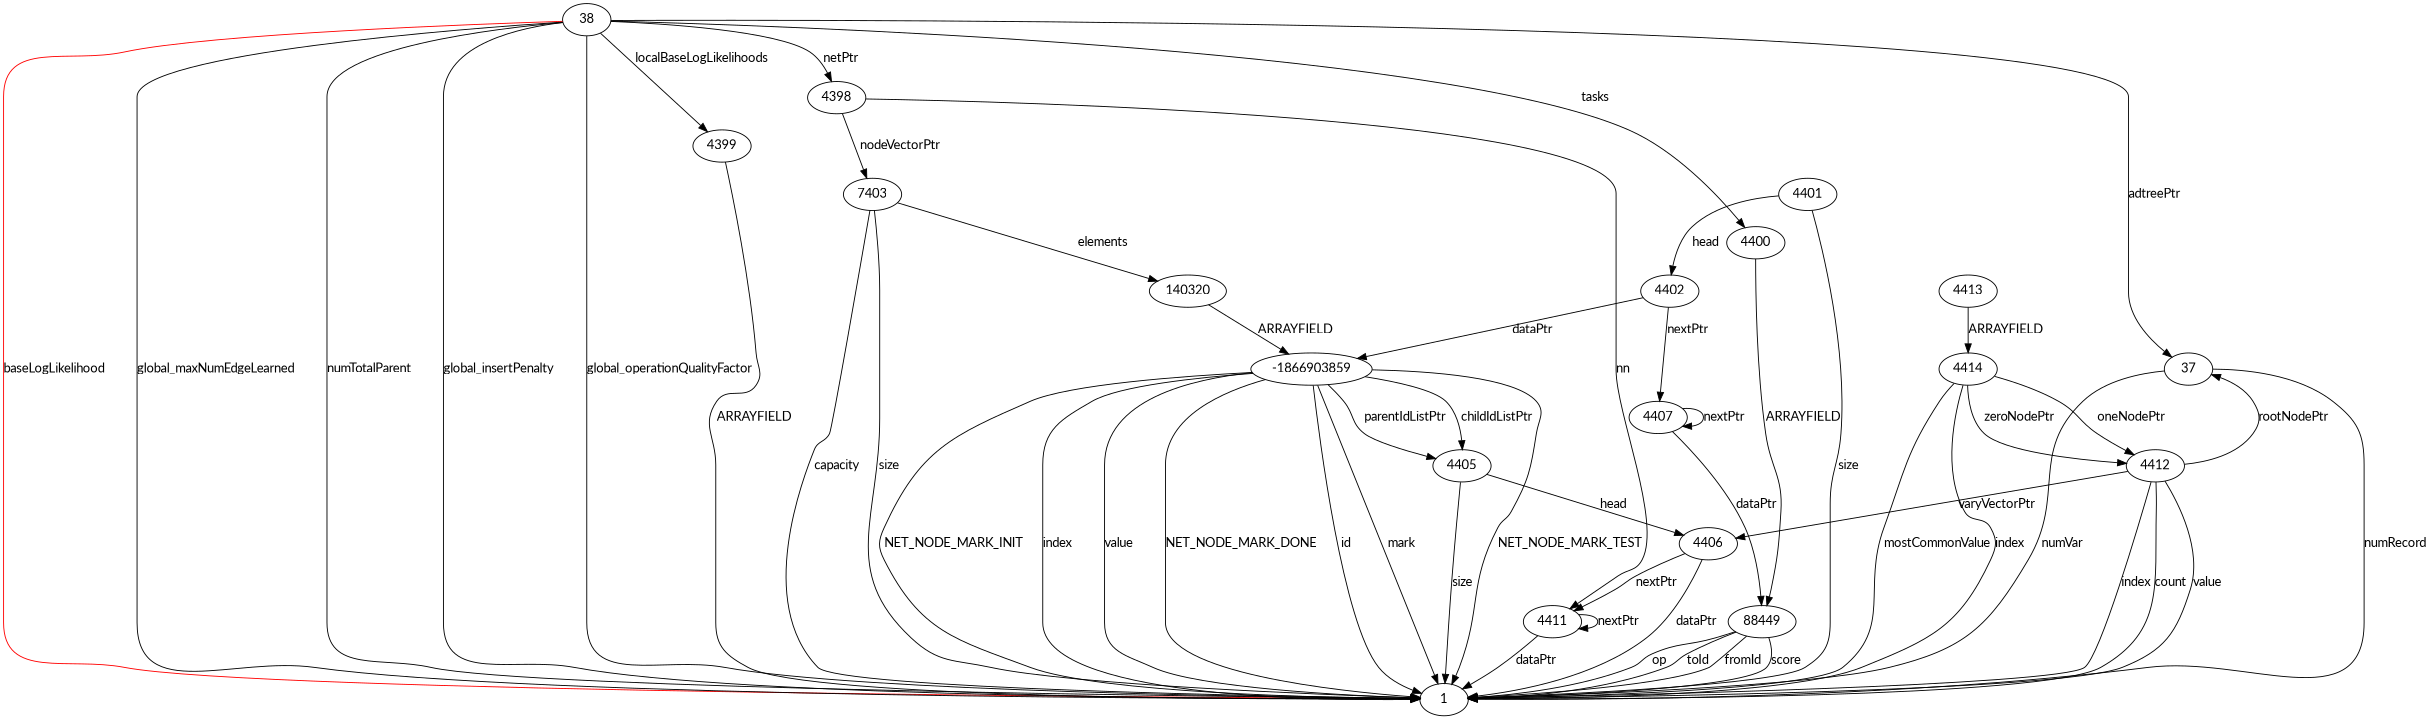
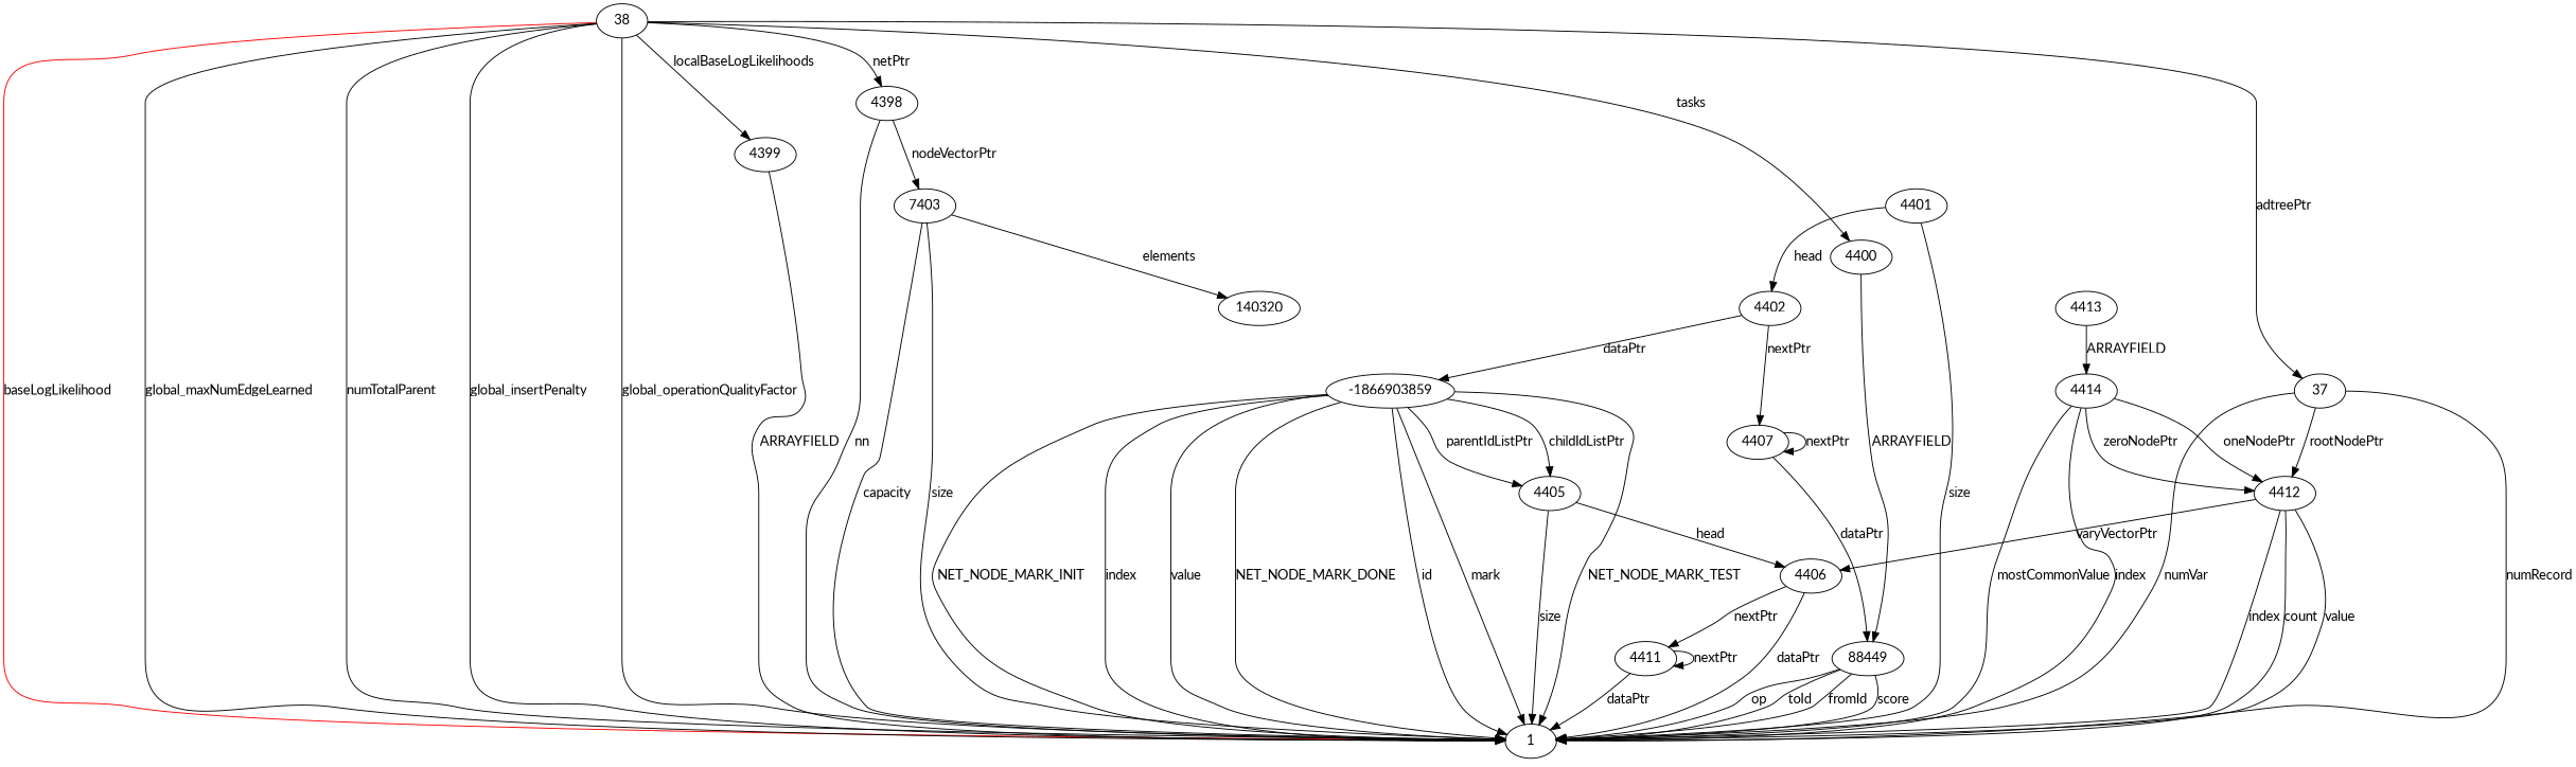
  digraph {
    fontname=Lato
    node [fontname=Lato]
    edge [fontname=Lato]
    38
    4400
    1
    4399
    4398
    37
    88449
    4401
    4402
    n10 [label=7403]
    4412
    4407
    -1866903859
    140320
    4405
    4406
    4411
    4413
    4414
    38 -> 4400 [label=tasks]
    38 -> 1 [color=red label=baseLogLikelihood]
    38 -> 1 [label=global_maxNumEdgeLearned]
    38 -> 1 [label=numTotalParent]
    38 -> 1 [label=global_insertPenalty]
    38 -> 1 [label=global_operationQualityFactor]
    38 -> 4399 [label=localBaseLogLikelihoods]
    38 -> 4398 [label=netPtr]
    38 -> 37 [label=adtreePtr]
    4400 -> 88449 [label=ARRAYFIELD]
    4399 -> 1 [label=ARRAYFIELD]
-   4398 -> 4411 [label=nn]
+   4398 -> 1 [label=nn]
    4398 -> n10 [label=nodeVectorPtr]
    37 -> 1 [label=numVar]
    37 -> 1 [label=numRecord]
-   4412 -> 37 [label=rootNodePtr]
+   37 -> 4412 [label=rootNodePtr]
    88449 -> 1 [label=score]
    88449 -> 1 [label=op]
    88449 -> 1 [label=toId]
    88449 -> 1 [label=fromId]
    4401 -> 1 [label=size]
    4401 -> 4402 [label=head]
    4402 -> 4407 [label=nextPtr]
    4402 -> -1866903859 [label=dataPtr]
    n10 -> 1 [label=capacity]
    n10 -> 1 [label=size]
    n10 -> 140320 [label=elements]
    4412 -> 1 [label=index]
    4412 -> 1 [label=count]
    4412 -> 1 [label=value]
    4412 -> 4406 [label=varyVectorPtr]
    4407 -> 88449 [label=dataPtr]
    4407 -> 4407 [label=nextPtr]
    -1866903859 -> 1 [label=id]
    -1866903859 -> 1 [label=mark]
    -1866903859 -> 1 [label=NET_NODE_MARK_TEST]
    -1866903859 -> 1 [label=NET_NODE_MARK_INIT]
    -1866903859 -> 1 [label=index]
    -1866903859 -> 1 [label=value]
    -1866903859 -> 1 [label=NET_NODE_MARK_DONE]
    -1866903859 -> 4405 [label=parentIdListPtr]
    -1866903859 -> 4405 [label=childIdListPtr]
-   140320 -> -1866903859 [label=ARRAYFIELD]
    4405 -> 1 [label=size]
    4405 -> 4406 [label=head]
    4406 -> 1 [label=dataPtr]
    4406 -> 4411 [label=nextPtr]
    4411 -> 1 [label=dataPtr]
    4411 -> 4411 [label=nextPtr]
    4413 -> 4414 [label=ARRAYFIELD]
    4414 -> 1 [label=mostCommonValue]
    4414 -> 1 [label=index]
    4414 -> 4412 [label=oneNodePtr]
    4414 -> 4412 [label=zeroNodePtr]
  }
